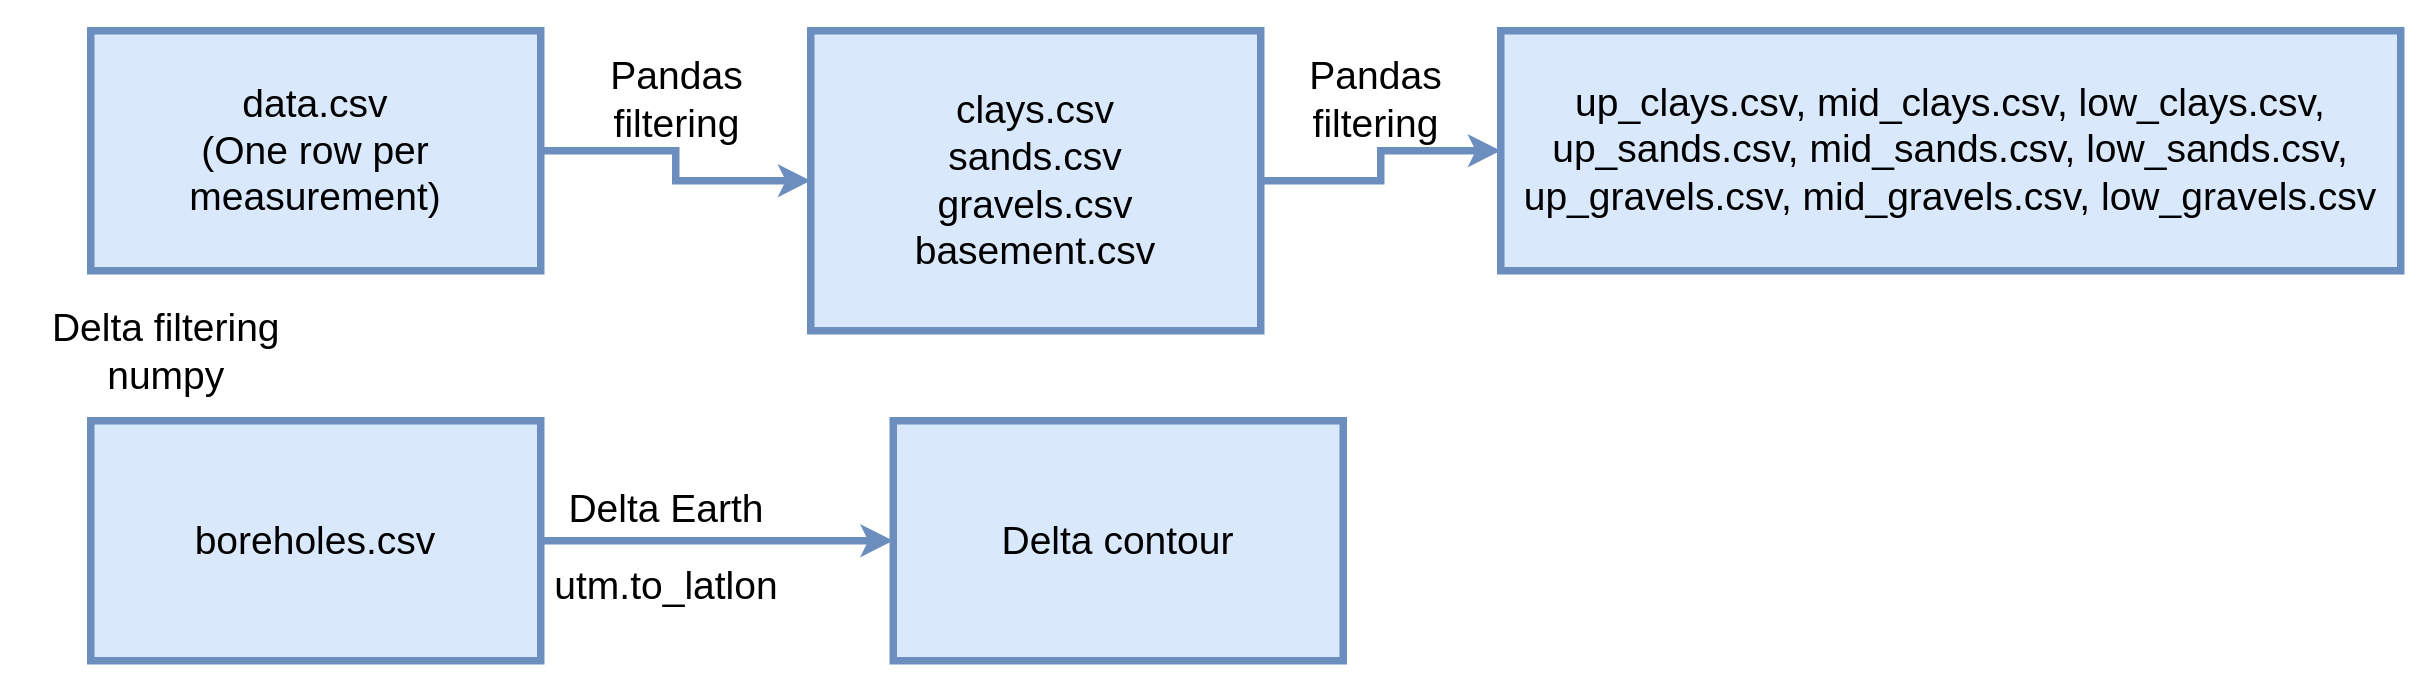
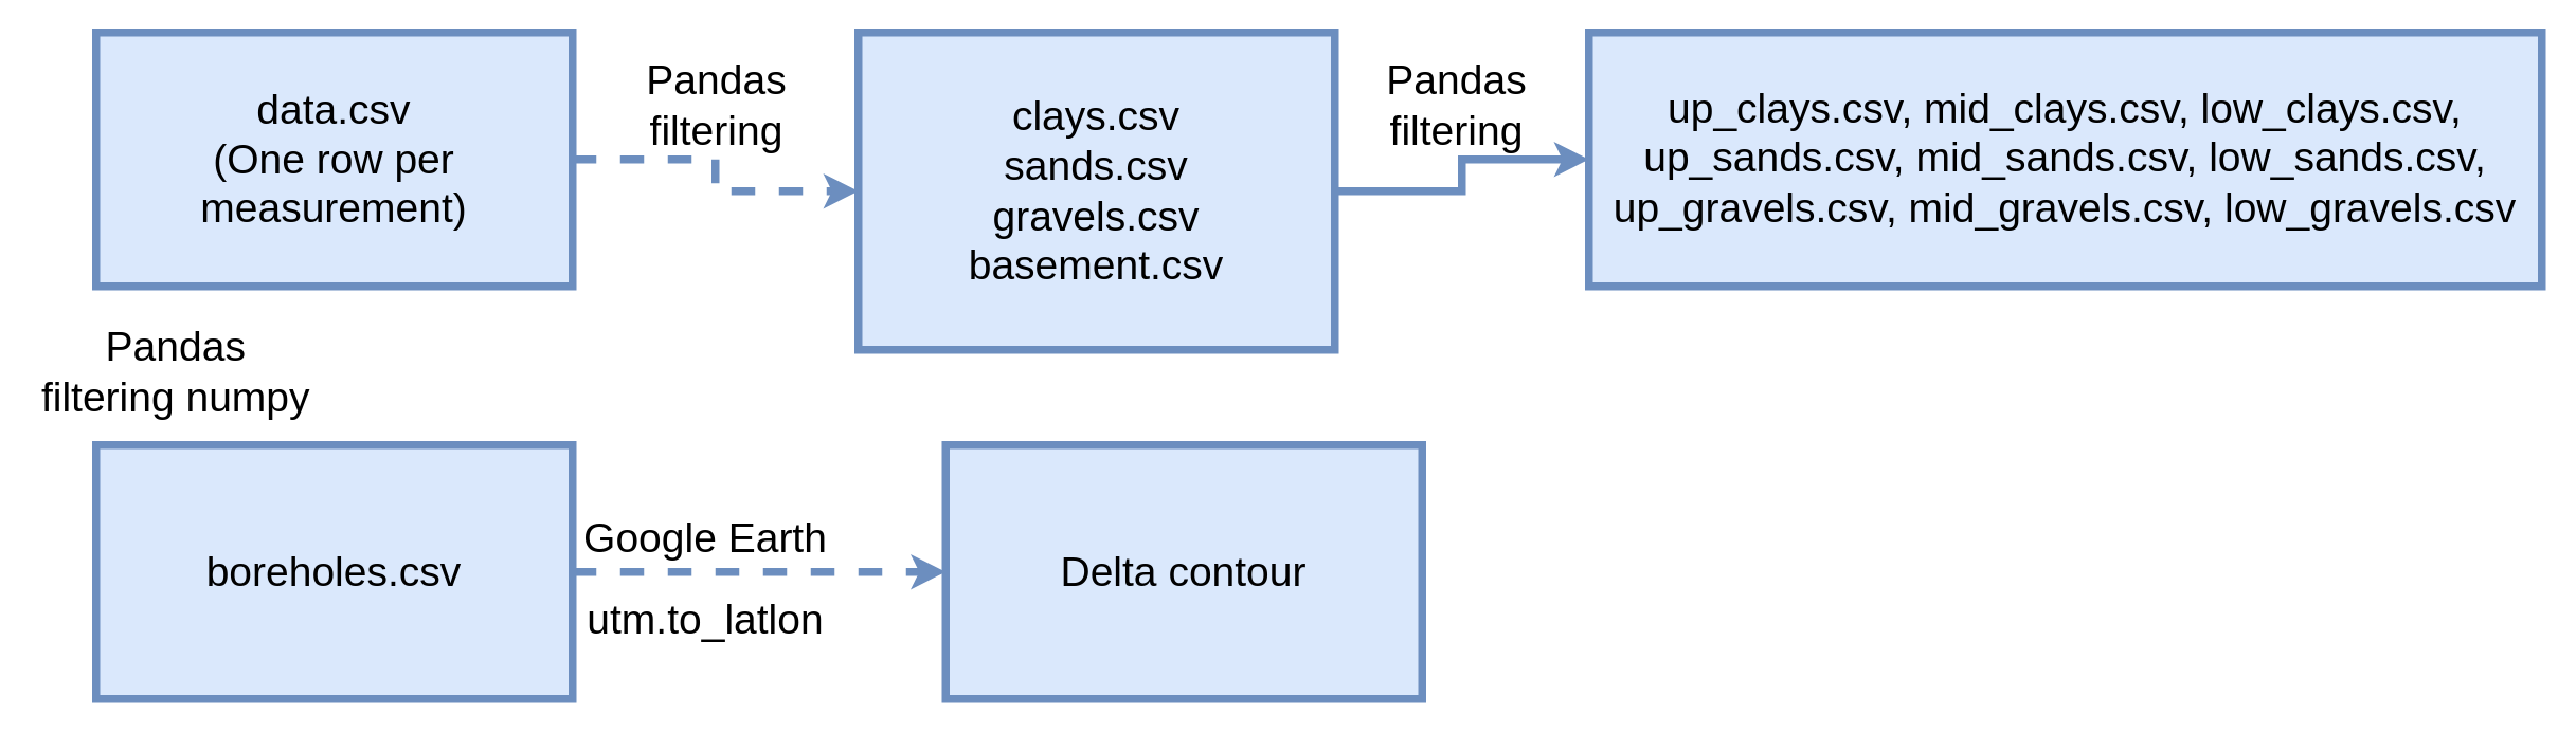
  <mxCell id="0" />
  <mxCell id="1" parent="0" />
- <mxCell id="2" style="edgeStyle=orthogonalEdgeStyle;rounded=0;orthogonalLoop=1;jettySize=auto;html=1;entryX=0;entryY=0.5;entryDx=0;entryDy=0;fontSize=26;strokeWidth=5;fillColor=#dae8fc;strokeColor=#6c8ebf;" parent="1" source="3" target="5" edge="1"><mxGeometry relative="1" as="geometry" /></mxCell>
+ <mxCell id="2" style="edgeStyle=orthogonalEdgeStyle;rounded=0;orthogonalLoop=1;jettySize=auto;html=1;entryX=0;entryY=0.5;entryDx=0;entryDy=0;fontSize=26;strokeWidth=5;fillColor=#dae8fc;strokeColor=#6c8ebf;dashed=1;" parent="1" source="3" target="5" edge="1"><mxGeometry relative="1" as="geometry" /></mxCell>
  <mxCell id="3" value="&lt;div style=&quot;font-size: 26px;&quot;&gt;data.csv&lt;/div&gt;&lt;div style=&quot;font-size: 26px;&quot;&gt;(One row per measurement)&lt;br style=&quot;font-size: 26px;&quot;&gt;&lt;/div&gt;" style="rounded=0;whiteSpace=wrap;html=1;fontSize=26;fillColor=#dae8fc;strokeColor=#6c8ebf;strokeWidth=5;" parent="1" vertex="1"><mxGeometry x="60" y="20" width="300" height="160" as="geometry" /></mxCell>
  <mxCell id="4" style="edgeStyle=orthogonalEdgeStyle;rounded=0;orthogonalLoop=1;jettySize=auto;html=1;exitX=1;exitY=0.5;exitDx=0;exitDy=0;fontSize=26;strokeWidth=5;fillColor=#dae8fc;strokeColor=#6c8ebf;" parent="1" source="5" target="6" edge="1"><mxGeometry relative="1" as="geometry" /></mxCell>
  <mxCell id="5" value="&lt;div style=&quot;font-size: 26px;&quot;&gt;clays.csv&lt;/div&gt;&lt;div style=&quot;font-size: 26px;&quot;&gt;sands.csv&lt;/div&gt;&lt;div style=&quot;font-size: 26px;&quot;&gt;gravels.csv&lt;/div&gt;&lt;div style=&quot;font-size: 26px;&quot;&gt;basement.csv&lt;br style=&quot;font-size: 26px;&quot;&gt;&lt;/div&gt;" style="rounded=0;whiteSpace=wrap;html=1;fontSize=26;fillColor=#dae8fc;strokeColor=#6c8ebf;strokeWidth=5;" parent="1" vertex="1"><mxGeometry x="540" y="20" width="300" height="200" as="geometry" /></mxCell>
  <mxCell id="6" value="&lt;div style=&quot;font-size: 26px;&quot;&gt;&lt;font style=&quot;font-size: 26px;&quot;&gt;up_clays.csv, mid_clays.csv, low_clays.csv,&lt;/font&gt;&lt;/div&gt;&lt;div style=&quot;font-size: 26px;&quot;&gt;&lt;div style=&quot;font-size: 26px;&quot;&gt;&lt;font style=&quot;font-size: 26px;&quot;&gt;up_sands.csv, mid_sands.csv, low_sands.csv,&lt;/font&gt;&lt;/div&gt;&lt;div style=&quot;font-size: 26px;&quot;&gt;&lt;div style=&quot;font-size: 26px;&quot;&gt;&lt;font style=&quot;font-size: 26px;&quot;&gt;up_gravels.csv, mid_gravels.csv, low_gravels.csv&lt;/font&gt;&lt;/div&gt;&lt;font style=&quot;font-size: 26px;&quot;&gt;&lt;/font&gt;&lt;/div&gt;&lt;font style=&quot;font-size: 26px;&quot;&gt;&lt;/font&gt;&lt;/div&gt;&lt;div style=&quot;font-size: 26px;&quot;&gt;&lt;font style=&quot;font-size: 26px;&quot;&gt;&lt;br&gt;&lt;/font&gt;&lt;/div&gt;" style="rounded=0;whiteSpace=wrap;html=1;verticalAlign=bottom;fillColor=#dae8fc;strokeColor=#6c8ebf;strokeWidth=5;" parent="1" vertex="1"><mxGeometry x="1000" y="20" width="600" height="160" as="geometry" /></mxCell>
  <mxCell id="7" value="Pandas filtering" style="text;html=1;strokeColor=none;fillColor=none;align=center;verticalAlign=middle;whiteSpace=wrap;rounded=0;fontSize=26;" parent="1" vertex="1"><mxGeometry x="391" y="36" width="120" height="60" as="geometry" /></mxCell>
  <mxCell id="8" value="Pandas filtering" style="text;html=1;strokeColor=none;fillColor=none;align=center;verticalAlign=middle;whiteSpace=wrap;rounded=0;fontSize=26;" parent="1" vertex="1"><mxGeometry x="857" y="36" width="120" height="60" as="geometry" /></mxCell>
- <mxCell id="9" style="edgeStyle=orthogonalEdgeStyle;rounded=0;orthogonalLoop=1;jettySize=auto;html=1;exitX=1;exitY=0.5;exitDx=0;exitDy=0;entryX=0;entryY=0.5;entryDx=0;entryDy=0;strokeWidth=5;fillColor=#dae8fc;strokeColor=#6c8ebf;" parent="1" source="10" target="11" edge="1"><mxGeometry relative="1" as="geometry" /></mxCell>
+ <mxCell id="9" style="edgeStyle=orthogonalEdgeStyle;rounded=0;orthogonalLoop=1;jettySize=auto;html=1;exitX=1;exitY=0.5;exitDx=0;exitDy=0;entryX=0;entryY=0.5;entryDx=0;entryDy=0;strokeWidth=5;fillColor=#dae8fc;strokeColor=#6c8ebf;dashed=1;" parent="1" source="10" target="11" edge="1"><mxGeometry relative="1" as="geometry" /></mxCell>
  <mxCell id="10" value="boreholes.csv" style="rounded=0;whiteSpace=wrap;html=1;fontSize=26;fillColor=#dae8fc;strokeColor=#6c8ebf;strokeWidth=5;" parent="1" vertex="1"><mxGeometry x="60" y="280" width="300" height="160" as="geometry" /></mxCell>
  <mxCell id="11" value="Delta contour" style="rounded=0;whiteSpace=wrap;html=1;fontSize=26;fillColor=#dae8fc;strokeColor=#6c8ebf;strokeWidth=5;" parent="1" vertex="1"><mxGeometry x="595" y="280" width="300" height="160" as="geometry" /></mxCell>
- <mxCell id="12" value="Delta filtering numpy" style="text;html=1;strokeColor=none;fillColor=none;align=center;verticalAlign=middle;whiteSpace=wrap;rounded=0;fontSize=26;" parent="1" vertex="1"><mxGeometry y="164" width="181" height="140" as="geometry" x="20" /></mxCell>
- <mxCell id="13" value="Delta Earth" style="text;html=1;strokeColor=none;fillColor=none;align=center;verticalAlign=middle;whiteSpace=wrap;rounded=0;fontSize=26;" parent="1" vertex="1"><mxGeometry x="364" y="314" width="160" height="50" as="geometry" /></mxCell>
+ <mxCell id="12" value="Pandas filtering numpy" style="text;html=1;strokeColor=none;fillColor=none;align=center;verticalAlign=middle;whiteSpace=wrap;rounded=0;fontSize=26;" parent="1" vertex="1"><mxGeometry y="164" width="181" height="140" as="geometry" x="20" /></mxCell>
+ <mxCell id="13" value="Google Earth" style="text;html=1;strokeColor=none;fillColor=none;align=center;verticalAlign=middle;whiteSpace=wrap;rounded=0;fontSize=26;" parent="1" vertex="1"><mxGeometry x="364" y="314" width="160" height="50" as="geometry" /></mxCell>
  <mxCell id="14" value="utm.to_latlon " style="text;html=1;strokeColor=none;fillColor=none;align=center;verticalAlign=middle;whiteSpace=wrap;rounded=0;fontSize=26;" parent="1" vertex="1"><mxGeometry x="364" y="340" width="160" height="100" as="geometry" /></mxCell>
